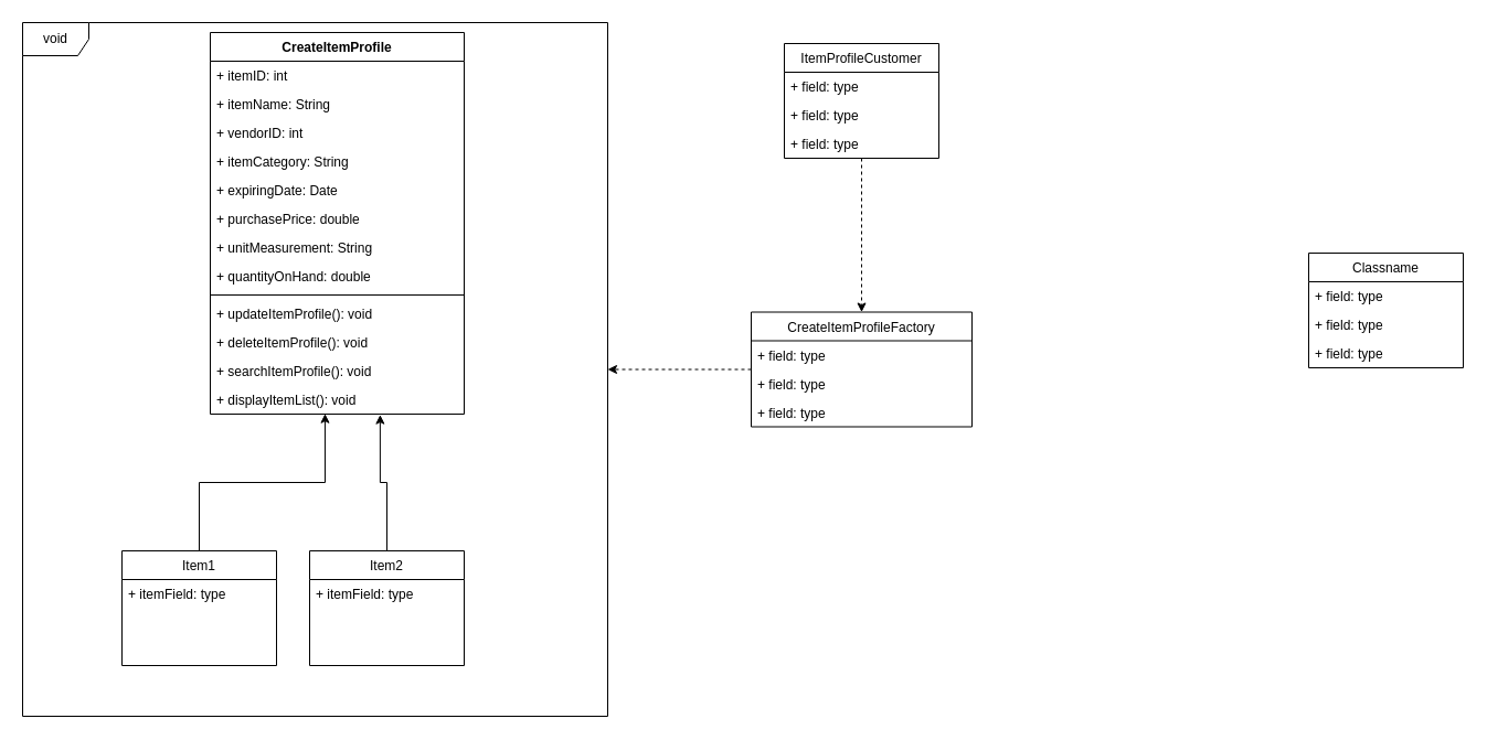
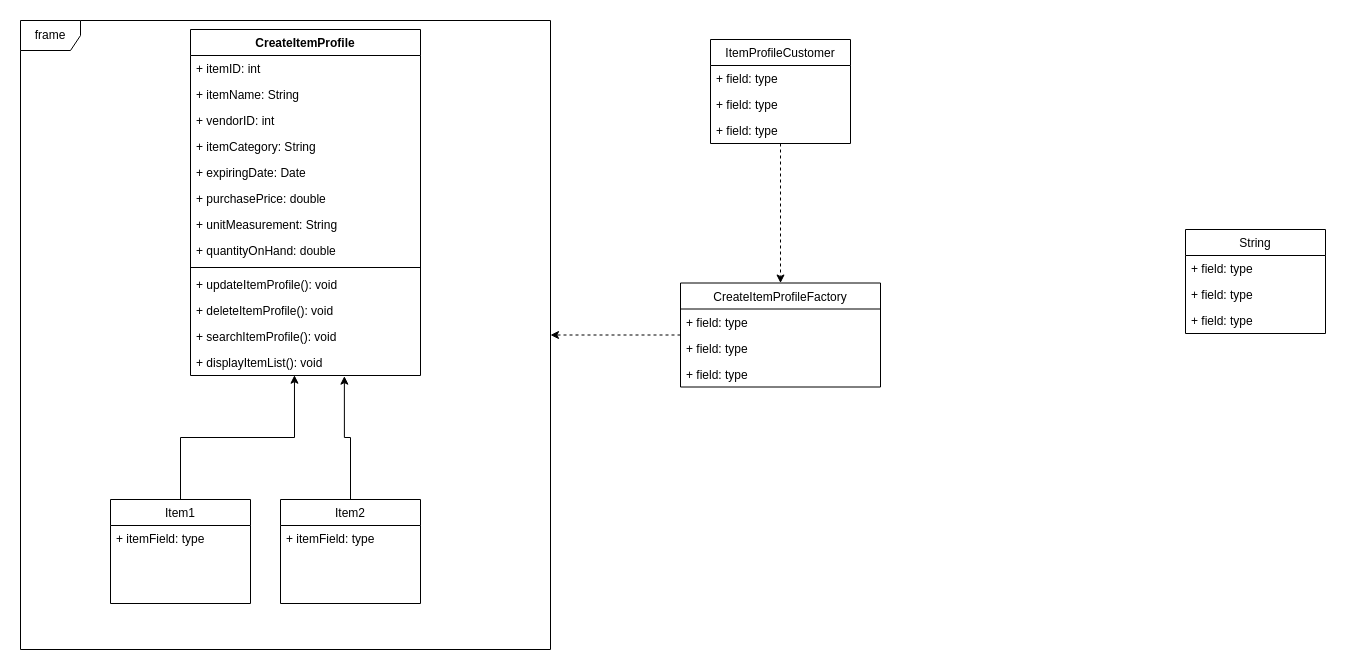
  <mxCell id="0" />
  <mxCell id="1" parent="0" />
  <mxCell id="2" value="CreateItemProfile" style="swimlane;fontStyle=1;align=center;verticalAlign=top;childLayout=stackLayout;horizontal=1;startSize=26;horizontalStack=0;resizeParent=1;resizeParentMax=0;resizeLast=0;collapsible=1;marginBottom=0;" vertex="1" parent="1"><mxGeometry x="190" y="29" width="230" height="346" as="geometry" /></mxCell>
  <mxCell id="3" value="+ itemID: int" style="text;strokeColor=none;fillColor=none;align=left;verticalAlign=top;spacingLeft=4;spacingRight=4;overflow=hidden;rotatable=0;points=[[0,0.5],[1,0.5]];portConstraint=eastwest;" vertex="1" parent="2"><mxGeometry y="26" width="230" height="26" as="geometry" /></mxCell>
  <mxCell id="4" value="+ itemName: String" style="text;strokeColor=none;fillColor=none;align=left;verticalAlign=top;spacingLeft=4;spacingRight=4;overflow=hidden;rotatable=0;points=[[0,0.5],[1,0.5]];portConstraint=eastwest;" vertex="1" parent="2"><mxGeometry y="52" width="230" height="26" as="geometry" /></mxCell>
  <mxCell id="5" value="+ vendorID: int" style="text;strokeColor=none;fillColor=none;align=left;verticalAlign=top;spacingLeft=4;spacingRight=4;overflow=hidden;rotatable=0;points=[[0,0.5],[1,0.5]];portConstraint=eastwest;" vertex="1" parent="2"><mxGeometry y="78" width="230" height="26" as="geometry" /></mxCell>
  <mxCell id="6" value="+ itemCategory: String" style="text;strokeColor=none;fillColor=none;align=left;verticalAlign=top;spacingLeft=4;spacingRight=4;overflow=hidden;rotatable=0;points=[[0,0.5],[1,0.5]];portConstraint=eastwest;" vertex="1" parent="2"><mxGeometry y="104" width="230" height="26" as="geometry" /></mxCell>
  <mxCell id="7" value="+ expiringDate: Date" style="text;strokeColor=none;fillColor=none;align=left;verticalAlign=top;spacingLeft=4;spacingRight=4;overflow=hidden;rotatable=0;points=[[0,0.5],[1,0.5]];portConstraint=eastwest;" vertex="1" parent="2"><mxGeometry y="130" width="230" height="26" as="geometry" /></mxCell>
  <mxCell id="8" value="+ purchasePrice: double" style="text;strokeColor=none;fillColor=none;align=left;verticalAlign=top;spacingLeft=4;spacingRight=4;overflow=hidden;rotatable=0;points=[[0,0.5],[1,0.5]];portConstraint=eastwest;" vertex="1" parent="2"><mxGeometry y="156" width="230" height="26" as="geometry" /></mxCell>
  <mxCell id="9" value="+ unitMeasurement: String" style="text;strokeColor=none;fillColor=none;align=left;verticalAlign=top;spacingLeft=4;spacingRight=4;overflow=hidden;rotatable=0;points=[[0,0.5],[1,0.5]];portConstraint=eastwest;" vertex="1" parent="2"><mxGeometry y="182" width="230" height="26" as="geometry" /></mxCell>
  <mxCell id="10" value="+ quantityOnHand: double" style="text;strokeColor=none;fillColor=none;align=left;verticalAlign=top;spacingLeft=4;spacingRight=4;overflow=hidden;rotatable=0;points=[[0,0.5],[1,0.5]];portConstraint=eastwest;" vertex="1" parent="2"><mxGeometry y="208" width="230" height="26" as="geometry" /></mxCell>
  <mxCell id="11" value="" style="line;strokeWidth=1;fillColor=none;align=left;verticalAlign=middle;spacingTop=-1;spacingLeft=3;spacingRight=3;rotatable=0;labelPosition=right;points=[];portConstraint=eastwest;strokeColor=inherit;" vertex="1" parent="2"><mxGeometry y="234" width="230" height="8" as="geometry" /></mxCell>
  <mxCell id="12" value="+ updateItemProfile(): void" style="text;strokeColor=none;fillColor=none;align=left;verticalAlign=top;spacingLeft=4;spacingRight=4;overflow=hidden;rotatable=0;points=[[0,0.5],[1,0.5]];portConstraint=eastwest;" vertex="1" parent="2"><mxGeometry y="242" width="230" height="26" as="geometry" /></mxCell>
  <mxCell id="13" value="+ deleteItemProfile(): void" style="text;strokeColor=none;fillColor=none;align=left;verticalAlign=top;spacingLeft=4;spacingRight=4;overflow=hidden;rotatable=0;points=[[0,0.5],[1,0.5]];portConstraint=eastwest;" vertex="1" parent="2"><mxGeometry y="268" width="230" height="26" as="geometry" /></mxCell>
  <mxCell id="14" value="+ searchItemProfile(): void" style="text;strokeColor=none;fillColor=none;align=left;verticalAlign=top;spacingLeft=4;spacingRight=4;overflow=hidden;rotatable=0;points=[[0,0.5],[1,0.5]];portConstraint=eastwest;" vertex="1" parent="2"><mxGeometry y="294" width="230" height="26" as="geometry" /></mxCell>
  <mxCell id="15" value="+ displayItemList(): void" style="text;strokeColor=none;fillColor=none;align=left;verticalAlign=top;spacingLeft=4;spacingRight=4;overflow=hidden;rotatable=0;points=[[0,0.5],[1,0.5]];portConstraint=eastwest;" vertex="1" parent="2"><mxGeometry y="320" width="230" height="26" as="geometry" /></mxCell>
  <mxCell id="16" style="edgeStyle=orthogonalEdgeStyle;rounded=0;orthogonalLoop=1;jettySize=auto;html=1;entryX=0.452;entryY=0.989;entryDx=0;entryDy=0;entryPerimeter=0;" edge="1" parent="1" source="17" target="15"><mxGeometry relative="1" as="geometry" /></mxCell>
  <mxCell id="17" value="Item1" style="swimlane;fontStyle=0;childLayout=stackLayout;horizontal=1;startSize=26;fillColor=none;horizontalStack=0;resizeParent=1;resizeParentMax=0;resizeLast=0;collapsible=1;marginBottom=0;" vertex="1" parent="1"><mxGeometry x="110" y="499" width="140" height="104" as="geometry" /></mxCell>
  <mxCell id="18" value="+ itemField: type" style="text;strokeColor=none;fillColor=none;align=left;verticalAlign=top;spacingLeft=4;spacingRight=4;overflow=hidden;rotatable=0;points=[[0,0.5],[1,0.5]];portConstraint=eastwest;" vertex="1" parent="17"><mxGeometry y="26" width="140" height="26" as="geometry" /></mxCell>
  <mxCell id="19" value=" " style="text;strokeColor=none;fillColor=none;align=left;verticalAlign=top;spacingLeft=4;spacingRight=4;overflow=hidden;rotatable=0;points=[[0,0.5],[1,0.5]];portConstraint=eastwest;" vertex="1" parent="17"><mxGeometry y="52" width="140" height="26" as="geometry" /></mxCell>
  <mxCell id="20" value=" " style="text;strokeColor=none;fillColor=none;align=left;verticalAlign=top;spacingLeft=4;spacingRight=4;overflow=hidden;rotatable=0;points=[[0,0.5],[1,0.5]];portConstraint=eastwest;" vertex="1" parent="17"><mxGeometry y="78" width="140" height="26" as="geometry" /></mxCell>
  <mxCell id="21" style="edgeStyle=orthogonalEdgeStyle;rounded=0;orthogonalLoop=1;jettySize=auto;html=1;entryX=0.669;entryY=1.025;entryDx=0;entryDy=0;entryPerimeter=0;" edge="1" parent="1" source="22" target="15"><mxGeometry relative="1" as="geometry"><Array as="points"><mxPoint x="350" y="437" /><mxPoint x="344" y="437" /></Array></mxGeometry></mxCell>
  <mxCell id="22" value="Item2" style="swimlane;fontStyle=0;childLayout=stackLayout;horizontal=1;startSize=26;fillColor=none;horizontalStack=0;resizeParent=1;resizeParentMax=0;resizeLast=0;collapsible=1;marginBottom=0;" vertex="1" parent="1"><mxGeometry x="280" y="499" width="140" height="104" as="geometry" /></mxCell>
  <mxCell id="23" value="+ itemField: type" style="text;strokeColor=none;fillColor=none;align=left;verticalAlign=top;spacingLeft=4;spacingRight=4;overflow=hidden;rotatable=0;points=[[0,0.5],[1,0.5]];portConstraint=eastwest;" vertex="1" parent="22"><mxGeometry y="26" width="140" height="26" as="geometry" /></mxCell>
  <mxCell id="24" value=" " style="text;strokeColor=none;fillColor=none;align=left;verticalAlign=top;spacingLeft=4;spacingRight=4;overflow=hidden;rotatable=0;points=[[0,0.5],[1,0.5]];portConstraint=eastwest;" vertex="1" parent="22"><mxGeometry y="52" width="140" height="26" as="geometry" /></mxCell>
  <mxCell id="25" value=" " style="text;strokeColor=none;fillColor=none;align=left;verticalAlign=top;spacingLeft=4;spacingRight=4;overflow=hidden;rotatable=0;points=[[0,0.5],[1,0.5]];portConstraint=eastwest;" vertex="1" parent="22"><mxGeometry y="78" width="140" height="26" as="geometry" /></mxCell>
  <mxCell id="26" style="edgeStyle=orthogonalEdgeStyle;rounded=0;orthogonalLoop=1;jettySize=auto;html=1;entryX=0.5;entryY=0;entryDx=0;entryDy=0;dashed=1;" edge="1" parent="1" source="27" target="32"><mxGeometry relative="1" as="geometry" /></mxCell>
  <mxCell id="27" value="ItemProfileCustomer" style="swimlane;fontStyle=0;childLayout=stackLayout;horizontal=1;startSize=26;fillColor=none;horizontalStack=0;resizeParent=1;resizeParentMax=0;resizeLast=0;collapsible=1;marginBottom=0;" vertex="1" parent="1"><mxGeometry x="710" y="39" width="140" height="104" as="geometry" /></mxCell>
  <mxCell id="28" value="+ field: type" style="text;strokeColor=none;fillColor=none;align=left;verticalAlign=top;spacingLeft=4;spacingRight=4;overflow=hidden;rotatable=0;points=[[0,0.5],[1,0.5]];portConstraint=eastwest;" vertex="1" parent="27"><mxGeometry y="26" width="140" height="26" as="geometry" /></mxCell>
  <mxCell id="29" value="+ field: type" style="text;strokeColor=none;fillColor=none;align=left;verticalAlign=top;spacingLeft=4;spacingRight=4;overflow=hidden;rotatable=0;points=[[0,0.5],[1,0.5]];portConstraint=eastwest;" vertex="1" parent="27"><mxGeometry y="52" width="140" height="26" as="geometry" /></mxCell>
  <mxCell id="30" value="+ field: type" style="text;strokeColor=none;fillColor=none;align=left;verticalAlign=top;spacingLeft=4;spacingRight=4;overflow=hidden;rotatable=0;points=[[0,0.5],[1,0.5]];portConstraint=eastwest;" vertex="1" parent="27"><mxGeometry y="78" width="140" height="26" as="geometry" /></mxCell>
  <mxCell id="31" style="edgeStyle=orthogonalEdgeStyle;rounded=0;orthogonalLoop=1;jettySize=auto;html=1;dashed=1;" edge="1" parent="1" source="32" target="36"><mxGeometry relative="1" as="geometry" /></mxCell>
  <mxCell id="32" value="CreateItemProfileFactory" style="swimlane;fontStyle=0;childLayout=stackLayout;horizontal=1;startSize=26;fillColor=none;horizontalStack=0;resizeParent=1;resizeParentMax=0;resizeLast=0;collapsible=1;marginBottom=0;" vertex="1" parent="1"><mxGeometry x="680" y="282.5" width="200" height="104" as="geometry" /></mxCell>
  <mxCell id="33" value="+ field: type" style="text;strokeColor=none;fillColor=none;align=left;verticalAlign=top;spacingLeft=4;spacingRight=4;overflow=hidden;rotatable=0;points=[[0,0.5],[1,0.5]];portConstraint=eastwest;" vertex="1" parent="32"><mxGeometry y="26" width="200" height="26" as="geometry" /></mxCell>
  <mxCell id="34" value="+ field: type" style="text;strokeColor=none;fillColor=none;align=left;verticalAlign=top;spacingLeft=4;spacingRight=4;overflow=hidden;rotatable=0;points=[[0,0.5],[1,0.5]];portConstraint=eastwest;" vertex="1" parent="32"><mxGeometry y="52" width="200" height="26" as="geometry" /></mxCell>
  <mxCell id="35" value="+ field: type" style="text;strokeColor=none;fillColor=none;align=left;verticalAlign=top;spacingLeft=4;spacingRight=4;overflow=hidden;rotatable=0;points=[[0,0.5],[1,0.5]];portConstraint=eastwest;" vertex="1" parent="32"><mxGeometry y="78" width="200" height="26" as="geometry" /></mxCell>
- <mxCell id="36" value="void" style="shape=umlFrame;whiteSpace=wrap;html=1;" vertex="1" parent="1"><mxGeometry x="20" y="20" width="530" height="629" as="geometry" /></mxCell>
- <mxCell id="37" value="Classname" style="swimlane;fontStyle=0;childLayout=stackLayout;horizontal=1;startSize=26;fillColor=none;horizontalStack=0;resizeParent=1;resizeParentMax=0;resizeLast=0;collapsible=1;marginBottom=0;" vertex="1" parent="1"><mxGeometry x="1185" y="229" width="140" height="104" as="geometry" /></mxCell>
+ <mxCell id="36" value="frame" style="shape=umlFrame;whiteSpace=wrap;html=1;" vertex="1" parent="1"><mxGeometry x="20" y="20" width="530" height="629" as="geometry" /></mxCell>
+ <mxCell id="37" value="String" style="swimlane;fontStyle=0;childLayout=stackLayout;horizontal=1;startSize=26;fillColor=none;horizontalStack=0;resizeParent=1;resizeParentMax=0;resizeLast=0;collapsible=1;marginBottom=0;" vertex="1" parent="1"><mxGeometry x="1185" y="229" width="140" height="104" as="geometry" /></mxCell>
  <mxCell id="38" value="+ field: type" style="text;strokeColor=none;fillColor=none;align=left;verticalAlign=top;spacingLeft=4;spacingRight=4;overflow=hidden;rotatable=0;points=[[0,0.5],[1,0.5]];portConstraint=eastwest;" vertex="1" parent="37"><mxGeometry y="26" width="140" height="26" as="geometry" /></mxCell>
  <mxCell id="39" value="+ field: type" style="text;strokeColor=none;fillColor=none;align=left;verticalAlign=top;spacingLeft=4;spacingRight=4;overflow=hidden;rotatable=0;points=[[0,0.5],[1,0.5]];portConstraint=eastwest;" vertex="1" parent="37"><mxGeometry y="52" width="140" height="26" as="geometry" /></mxCell>
  <mxCell id="40" value="+ field: type" style="text;strokeColor=none;fillColor=none;align=left;verticalAlign=top;spacingLeft=4;spacingRight=4;overflow=hidden;rotatable=0;points=[[0,0.5],[1,0.5]];portConstraint=eastwest;" vertex="1" parent="37"><mxGeometry y="78" width="140" height="26" as="geometry" /></mxCell>
